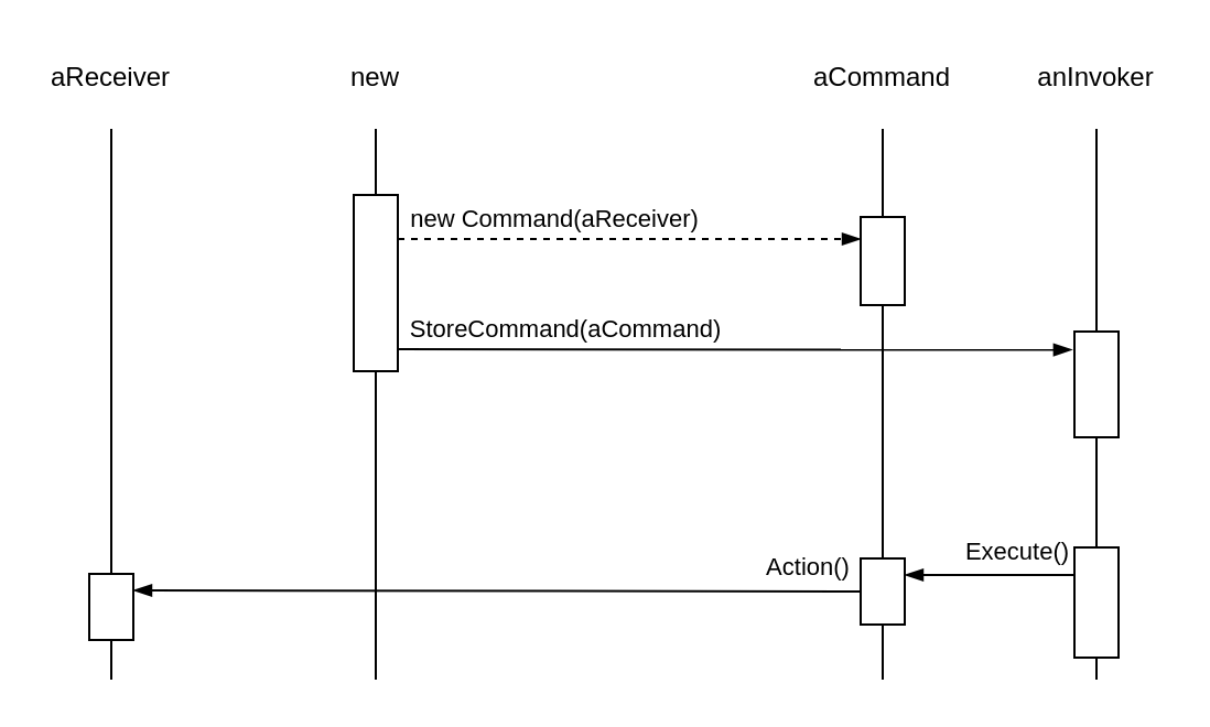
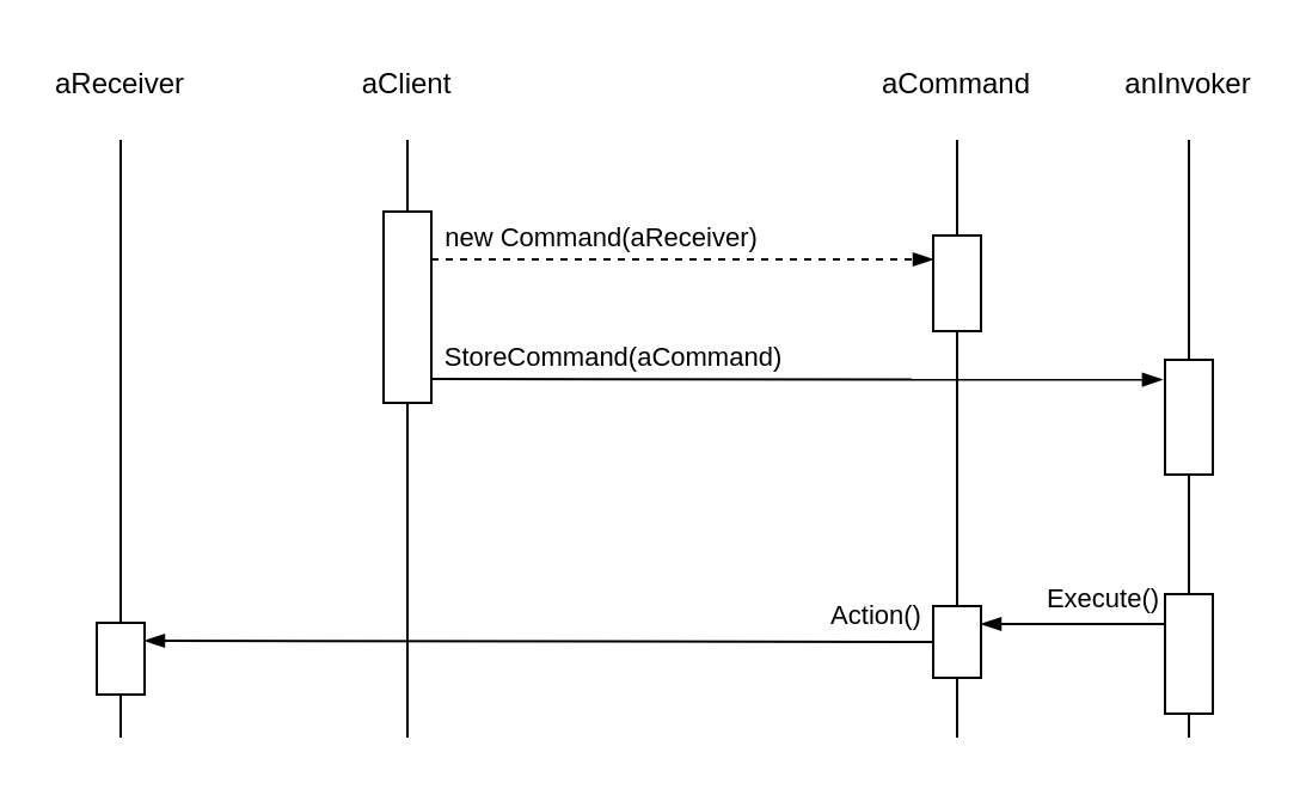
  <mxCell id="0" />
  <mxCell id="1" parent="0" />
  <mxCell id="2" value="" style="endArrow=none;html=1;rounded=0;" edge="1" parent="1" source="11"><mxGeometry width="50" height="50" relative="1" as="geometry"><mxPoint x="50" y="308" as="sourcePoint" /><mxPoint x="50" y="58" as="targetPoint" /></mxGeometry></mxCell>
  <mxCell id="3" value="aReceiver" style="text;html=1;strokeColor=none;fillColor=none;align=center;verticalAlign=middle;whiteSpace=wrap;rounded=0;" vertex="1" parent="1"><mxGeometry x="20" y="20" width="60" height="30" as="geometry" /></mxCell>
  <mxCell id="4" value="" style="endArrow=none;html=1;rounded=0;" edge="1" parent="1" source="13"><mxGeometry width="50" height="50" relative="1" as="geometry"><mxPoint x="170" y="308" as="sourcePoint" /><mxPoint x="170" y="58" as="targetPoint" /></mxGeometry></mxCell>
- <mxCell id="5" value="new" style="text;html=1;strokeColor=none;fillColor=none;align=center;verticalAlign=middle;whiteSpace=wrap;rounded=0;" vertex="1" parent="1"><mxGeometry x="140" y="20" width="60" height="30" as="geometry" /></mxCell>
+ <mxCell id="5" value="aClient" style="text;html=1;strokeColor=none;fillColor=none;align=center;verticalAlign=middle;whiteSpace=wrap;rounded=0;" vertex="1" parent="1"><mxGeometry x="140" y="20" width="60" height="30" as="geometry" /></mxCell>
  <mxCell id="6" value="" style="endArrow=none;html=1;rounded=0;" edge="1" parent="1" source="15"><mxGeometry width="50" height="50" relative="1" as="geometry"><mxPoint x="400" y="308" as="sourcePoint" /><mxPoint x="400" y="58" as="targetPoint" /></mxGeometry></mxCell>
  <mxCell id="7" value="aCommand" style="text;html=1;strokeColor=none;fillColor=none;align=center;verticalAlign=middle;whiteSpace=wrap;rounded=0;" vertex="1" parent="1"><mxGeometry x="370" y="20" width="60" height="30" as="geometry" /></mxCell>
  <mxCell id="8" value="" style="endArrow=none;html=1;rounded=0;" edge="1" parent="1" source="17"><mxGeometry width="50" height="50" relative="1" as="geometry"><mxPoint x="497" y="308" as="sourcePoint" /><mxPoint x="497" y="58" as="targetPoint" /></mxGeometry></mxCell>
  <mxCell id="9" value="anInvoker" style="text;html=1;strokeColor=none;fillColor=none;align=center;verticalAlign=middle;whiteSpace=wrap;rounded=0;" vertex="1" parent="1"><mxGeometry x="467" y="20" width="60" height="30" as="geometry" /></mxCell>
  <mxCell id="10" value="" style="endArrow=none;html=1;rounded=0;" edge="1" parent="1" target="11"><mxGeometry width="50" height="50" relative="1" as="geometry"><mxPoint x="50" y="308" as="sourcePoint" /><mxPoint x="50" y="58" as="targetPoint" /></mxGeometry></mxCell>
  <mxCell id="11" value="" style="rounded=0;whiteSpace=wrap;html=1;" vertex="1" parent="1"><mxGeometry x="40" y="260" width="20" height="30" as="geometry" /></mxCell>
  <mxCell id="12" value="" style="endArrow=none;html=1;rounded=0;" edge="1" parent="1" target="13"><mxGeometry width="50" height="50" relative="1" as="geometry"><mxPoint x="170" y="308" as="sourcePoint" /><mxPoint x="170" y="58" as="targetPoint" /></mxGeometry></mxCell>
  <mxCell id="13" value="" style="rounded=0;whiteSpace=wrap;html=1;" vertex="1" parent="1"><mxGeometry x="160" y="88" width="20" height="80" as="geometry" /></mxCell>
  <mxCell id="14" value="" style="endArrow=none;html=1;rounded=0;" edge="1" parent="1" source="21" target="15"><mxGeometry width="50" height="50" relative="1" as="geometry"><mxPoint x="400" y="308" as="sourcePoint" /><mxPoint x="400" y="58" as="targetPoint" /></mxGeometry></mxCell>
  <mxCell id="15" value="" style="rounded=0;whiteSpace=wrap;html=1;" vertex="1" parent="1"><mxGeometry x="390" y="98" width="20" height="40" as="geometry" /></mxCell>
  <mxCell id="16" value="" style="endArrow=none;html=1;rounded=0;" edge="1" parent="1" source="19" target="17"><mxGeometry width="50" height="50" relative="1" as="geometry"><mxPoint x="497" y="308" as="sourcePoint" /><mxPoint x="497" y="58" as="targetPoint" /></mxGeometry></mxCell>
  <mxCell id="17" value="" style="rounded=0;whiteSpace=wrap;html=1;" vertex="1" parent="1"><mxGeometry x="487" y="150" width="20" height="48" as="geometry" /></mxCell>
  <mxCell id="18" value="" style="endArrow=none;html=1;rounded=0;" edge="1" parent="1" target="19"><mxGeometry width="50" height="50" relative="1" as="geometry"><mxPoint x="497" y="308" as="sourcePoint" /><mxPoint x="497" y="208" as="targetPoint" /></mxGeometry></mxCell>
  <mxCell id="19" value="" style="rounded=0;whiteSpace=wrap;html=1;" vertex="1" parent="1"><mxGeometry x="487" y="248" width="20" height="50" as="geometry" /></mxCell>
  <mxCell id="20" value="" style="endArrow=none;html=1;rounded=0;" edge="1" parent="1" target="21"><mxGeometry width="50" height="50" relative="1" as="geometry"><mxPoint x="400" y="308" as="sourcePoint" /><mxPoint x="400" y="138" as="targetPoint" /></mxGeometry></mxCell>
  <mxCell id="21" value="" style="rounded=0;whiteSpace=wrap;html=1;" vertex="1" parent="1"><mxGeometry x="390" y="253" width="20" height="30" as="geometry" /></mxCell>
  <mxCell id="22" value="" style="rounded=0;orthogonalLoop=1;jettySize=auto;html=1;fontSize=12;startSize=30;endArrow=blockThin;endFill=1;entryX=0;entryY=0.25;entryDx=0;entryDy=0;exitX=1;exitY=0.25;exitDx=0;exitDy=0;dashed=1;" edge="1" parent="1" source="13" target="15"><mxGeometry relative="1" as="geometry"><mxPoint x="250.5" y="-12" as="sourcePoint" /><mxPoint x="552.5" y="194" as="targetPoint" /></mxGeometry></mxCell>
  <mxCell id="23" value="new Command(aReceiver)" style="edgeLabel;html=1;align=center;verticalAlign=middle;resizable=0;points=[];" vertex="1" connectable="0" parent="22"><mxGeometry x="-0.853" y="2" relative="1" as="geometry"><mxPoint x="55" y="-8" as="offset" /></mxGeometry></mxCell>
  <mxCell id="24" value="" style="rounded=0;orthogonalLoop=1;jettySize=auto;html=1;fontSize=12;startSize=30;endArrow=blockThin;endFill=1;exitX=1;exitY=0.25;exitDx=0;exitDy=0;entryX=-0.053;entryY=0.173;entryDx=0;entryDy=0;entryPerimeter=0;" edge="1" parent="1" target="17"><mxGeometry relative="1" as="geometry"><mxPoint x="180" y="158" as="sourcePoint" /><mxPoint x="540" y="158" as="targetPoint" /></mxGeometry></mxCell>
  <mxCell id="25" value="StoreCommand(aCommand)" style="edgeLabel;html=1;align=center;verticalAlign=middle;resizable=0;points=[];" vertex="1" connectable="0" parent="24"><mxGeometry x="-0.853" y="2" relative="1" as="geometry"><mxPoint x="53" y="-8" as="offset" /></mxGeometry></mxCell>
  <mxCell id="26" value="" style="rounded=0;orthogonalLoop=1;jettySize=auto;html=1;fontSize=12;startSize=30;endArrow=blockThin;endFill=1;exitX=0;exitY=0.25;exitDx=0;exitDy=0;entryX=1;entryY=0.25;entryDx=0;entryDy=0;" edge="1" parent="1" source="19" target="21"><mxGeometry relative="1" as="geometry"><mxPoint x="190" y="168" as="sourcePoint" /><mxPoint x="496" y="168" as="targetPoint" /></mxGeometry></mxCell>
  <mxCell id="27" value="Execute()" style="edgeLabel;html=1;align=center;verticalAlign=middle;resizable=0;points=[];" vertex="1" connectable="0" parent="26"><mxGeometry x="-0.853" y="2" relative="1" as="geometry"><mxPoint x="-21" y="-13" as="offset" /></mxGeometry></mxCell>
  <mxCell id="28" value="" style="rounded=0;orthogonalLoop=1;jettySize=auto;html=1;fontSize=12;startSize=30;endArrow=blockThin;endFill=1;exitX=0;exitY=0.5;exitDx=0;exitDy=0;entryX=1;entryY=0.25;entryDx=0;entryDy=0;" edge="1" parent="1" source="21" target="11"><mxGeometry relative="1" as="geometry"><mxPoint x="497" y="271" as="sourcePoint" /><mxPoint x="420" y="271" as="targetPoint" /></mxGeometry></mxCell>
  <mxCell id="29" value="Action()" style="edgeLabel;html=1;align=center;verticalAlign=middle;resizable=0;points=[];" vertex="1" connectable="0" parent="28"><mxGeometry x="-0.853" y="2" relative="1" as="geometry"><mxPoint y="-13" as="offset" /></mxGeometry></mxCell>
